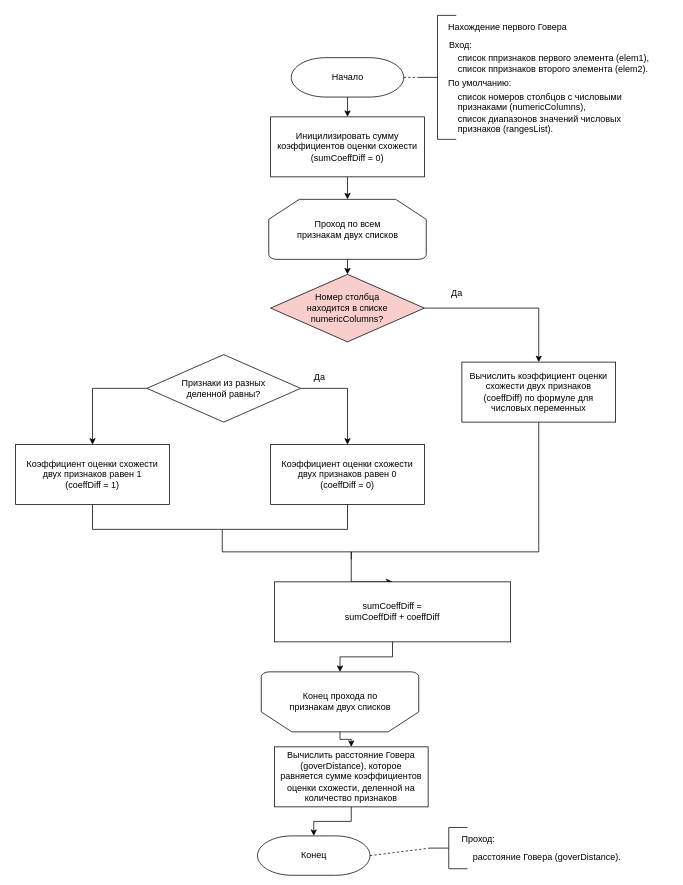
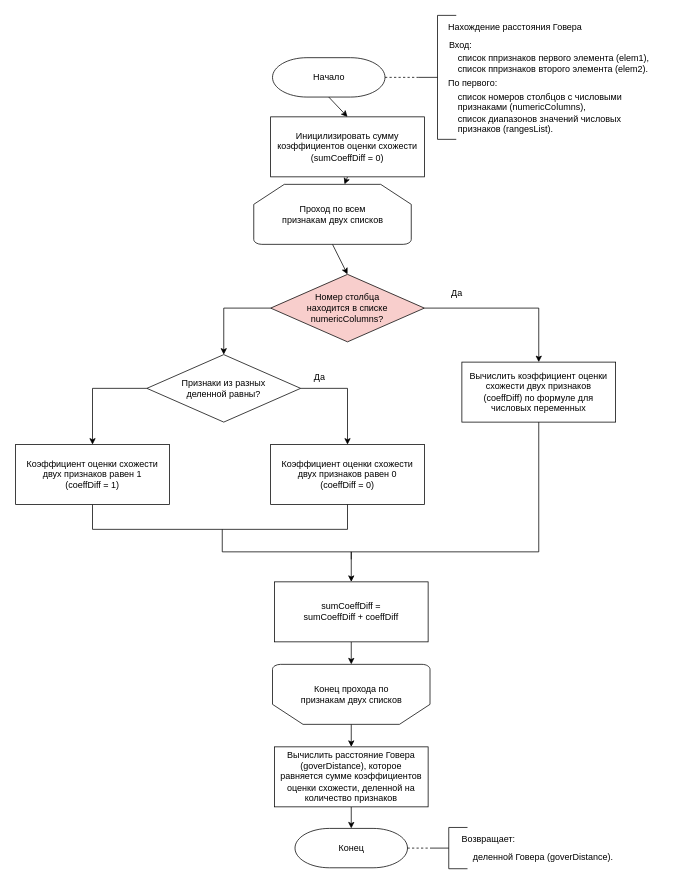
  <mxCell id="0" />
  <mxCell id="1" parent="0" />
  <mxCell id="2" style="edgeStyle=none;html=1;entryX=0;entryY=0.5;entryDx=0;entryDy=0;entryPerimeter=0;fontSize=12;endArrow=none;endFill=0;dashed=1;exitX=1;exitY=0.5;exitDx=0;exitDy=0;exitPerimeter=0;" parent="1" source="4" target="5" edge="1"><mxGeometry relative="1" as="geometry"><mxPoint x="567.5" y="78.31" as="sourcePoint" /></mxGeometry></mxCell>
  <mxCell id="3" style="edgeStyle=none;html=1;exitX=0.5;exitY=1;exitDx=0;exitDy=0;exitPerimeter=0;entryX=0.5;entryY=0;entryDx=0;entryDy=0;" parent="1" source="4" target="10" edge="1"><mxGeometry relative="1" as="geometry" /></mxCell>
- <mxCell id="4" value="Начало" style="strokeWidth=1;html=1;shape=mxgraph.flowchart.terminator;whiteSpace=wrap;strokeColor=default;gradientColor=none;" parent="1" vertex="1"><mxGeometry x="387.5" y="76.41" width="150" height="52.5" as="geometry" /></mxCell>
+ <mxCell id="4" value="Начало" style="strokeWidth=1;html=1;shape=mxgraph.flowchart.terminator;whiteSpace=wrap;strokeColor=default;gradientColor=none;" parent="1" vertex="1"><mxGeometry x="362.5" y="76.41" width="150" height="52.5" as="geometry" /></mxCell>
  <mxCell id="5" value="" style="strokeWidth=1;html=1;shape=mxgraph.flowchart.annotation_2;align=left;labelPosition=right;pointerEvents=1;strokeColor=default;fontSize=13;gradientColor=none;" parent="1" vertex="1"><mxGeometry x="557.5" y="20" width="50" height="165.31" as="geometry" /></mxCell>
- <mxCell id="6" value="&lt;span style=&quot;font-size: 12px;&quot;&gt;Нахождение первого Говера&lt;/span&gt;" style="text;html=1;align=left;verticalAlign=middle;resizable=0;points=[];autosize=1;strokeColor=none;fillColor=none;fontSize=13;strokeWidth=1;" parent="1" vertex="1"><mxGeometry x="595" y="20.01" width="210" height="30" as="geometry" /></mxCell>
+ <mxCell id="6" value="&lt;span style=&quot;font-size: 12px;&quot;&gt;Нахождение расстояния Говера&lt;/span&gt;" style="text;html=1;align=left;verticalAlign=middle;resizable=0;points=[];autosize=1;strokeColor=none;fillColor=none;fontSize=13;strokeWidth=1;" parent="1" vertex="1"><mxGeometry x="595" y="20.01" width="210" height="30" as="geometry" /></mxCell>
  <mxCell id="7" value="Вход:" style="text;html=1;align=center;verticalAlign=middle;resizable=0;points=[];autosize=1;strokeColor=none;fillColor=none;fontSize=12;" parent="1" vertex="1"><mxGeometry x="587.5" y="45.32" width="50" height="30" as="geometry" /></mxCell>
  <mxCell id="8" value="список ппризнаков первого элемента (elem1),&lt;br&gt;cписок ппризнаков второго элемента (elem2)." style="text;html=1;align=left;verticalAlign=middle;resizable=0;points=[];autosize=1;strokeColor=none;fillColor=none;fontSize=12;" parent="1" vertex="1"><mxGeometry x="607.5" y="64.07" width="280" height="40" as="geometry" /></mxCell>
  <mxCell id="9" style="edgeStyle=none;html=1;exitX=0.5;exitY=1;exitDx=0;exitDy=0;" parent="1" source="10" target="14" edge="1"><mxGeometry relative="1" as="geometry" /></mxCell>
  <mxCell id="10" value="Иницилизировать сумму коэффициентов оценки схожести&lt;br&gt;(sumCoeffDiff = 0)" style="rounded=0;whiteSpace=wrap;html=1;strokeColor=default;strokeWidth=1;fontSize=12;gradientColor=none;" parent="1" vertex="1"><mxGeometry x="360" y="155.31" width="205" height="80" as="geometry" /></mxCell>
- <mxCell id="11" value="По умолчанию:" style="text;html=1;align=left;verticalAlign=middle;resizable=0;points=[];autosize=1;strokeColor=none;fillColor=none;" parent="1" vertex="1"><mxGeometry x="595" y="95.32" width="110" height="30" as="geometry" /></mxCell>
+ <mxCell id="11" value="По первого:" style="text;html=1;align=left;verticalAlign=middle;resizable=0;points=[];autosize=1;strokeColor=none;fillColor=none;" parent="1" vertex="1"><mxGeometry x="595" y="95.32" width="110" height="30" as="geometry" /></mxCell>
  <mxCell id="12" value="cписок номеров столбцов с числовыми &lt;br&gt;признаками (numericColumns),&lt;br&gt;cписок диапазонов значений числовых &lt;br&gt;признаков (rangesList)." style="text;html=1;align=left;verticalAlign=middle;resizable=0;points=[];autosize=1;strokeColor=none;fillColor=none;" parent="1" vertex="1"><mxGeometry x="607.5" y="115.32" width="250" height="70" as="geometry" /></mxCell>
  <mxCell id="13" style="edgeStyle=none;html=1;exitX=0.5;exitY=1;exitDx=0;exitDy=0;exitPerimeter=0;entryX=0.5;entryY=0;entryDx=0;entryDy=0;" parent="1" source="14" target="17" edge="1"><mxGeometry relative="1" as="geometry" /></mxCell>
- <mxCell id="14" value="Проход по всем &lt;br&gt;признакам двух списков" style="strokeWidth=1;html=1;shape=mxgraph.flowchart.loop_limit;whiteSpace=wrap;" parent="1" vertex="1"><mxGeometry x="357.5" y="265.31" width="210" height="80" as="geometry" /></mxCell>
+ <mxCell id="14" value="Проход по всем &lt;br&gt;признакам двух списков" style="strokeWidth=1;html=1;shape=mxgraph.flowchart.loop_limit;whiteSpace=wrap;" parent="1" vertex="1"><mxGeometry x="337.5" y="245.31" width="210" height="80" as="geometry" /></mxCell>
+ <mxCell id="15" style="edgeStyle=orthogonalEdgeStyle;html=1;exitX=0;exitY=0.5;exitDx=0;exitDy=0;entryX=0.5;entryY=0;entryDx=0;entryDy=0;rounded=0;" parent="1" source="17" target="22" edge="1"><mxGeometry relative="1" as="geometry" /></mxCell>
  <mxCell id="16" style="edgeStyle=orthogonalEdgeStyle;rounded=0;html=1;exitX=1;exitY=0.5;exitDx=0;exitDy=0;entryX=0.5;entryY=0;entryDx=0;entryDy=0;" parent="1" source="17" target="19" edge="1"><mxGeometry relative="1" as="geometry" /></mxCell>
  <mxCell id="17" value="Номер столбца&lt;br&gt;&lt;span style=&quot;text-align: left;&quot;&gt;находится в списке&lt;br&gt;&lt;/span&gt;&lt;span style=&quot;text-align: left;&quot;&gt;numericColumns&lt;/span&gt;&lt;span style=&quot;text-align: left;&quot;&gt;?&lt;/span&gt;" style="rhombus;whiteSpace=wrap;html=1;fillColor=#f8cecc;" parent="1" vertex="1"><mxGeometry x="360" y="365.31" width="205" height="90" as="geometry" /></mxCell>
  <mxCell id="18" style="edgeStyle=orthogonalEdgeStyle;rounded=0;html=1;exitX=0.5;exitY=1;exitDx=0;exitDy=0;entryX=0.5;entryY=0;entryDx=0;entryDy=0;" parent="1" source="19" target="28" edge="1"><mxGeometry relative="1" as="geometry"><Array as="points"><mxPoint x="717.5" y="735.31" /><mxPoint x="467.5" y="735.31" /></Array></mxGeometry></mxCell>
  <mxCell id="19" value="Вычислить коэффициент оценки схожести двух признаков &lt;br&gt;(сoeffDiff) по формуле для&lt;br&gt;числовых переменных" style="rounded=0;whiteSpace=wrap;html=1;strokeColor=default;strokeWidth=1;fontSize=12;gradientColor=none;" parent="1" vertex="1"><mxGeometry x="615" y="482.31" width="205" height="80" as="geometry" /></mxCell>
  <mxCell id="20" style="edgeStyle=orthogonalEdgeStyle;rounded=0;html=1;exitX=0;exitY=0.5;exitDx=0;exitDy=0;" parent="1" source="22" target="26" edge="1"><mxGeometry relative="1" as="geometry" /></mxCell>
  <mxCell id="21" style="edgeStyle=orthogonalEdgeStyle;rounded=0;html=1;exitX=1;exitY=0.5;exitDx=0;exitDy=0;" parent="1" source="22" target="24" edge="1"><mxGeometry relative="1" as="geometry" /></mxCell>
  <mxCell id="22" value="Признаки из разных&lt;br&gt;деленной равны?" style="rhombus;whiteSpace=wrap;html=1;" parent="1" vertex="1"><mxGeometry x="195" y="472.31" width="205" height="90" as="geometry" /></mxCell>
  <mxCell id="23" style="edgeStyle=orthogonalEdgeStyle;rounded=0;html=1;endArrow=none;endFill=0;" parent="1" edge="1"><mxGeometry relative="1" as="geometry"><mxPoint x="467.5" y="745.31" as="targetPoint" /><mxPoint x="295.5" y="705.31" as="sourcePoint" /><Array as="points"><mxPoint x="295.5" y="735.31" /><mxPoint x="467.5" y="735.31" /></Array></mxGeometry></mxCell>
  <mxCell id="24" value="Коэффициент оценки схожести двух признаков равен 0&lt;br&gt;(сoeffDiff = 0)" style="rounded=0;whiteSpace=wrap;html=1;strokeColor=default;strokeWidth=1;fontSize=12;gradientColor=none;" parent="1" vertex="1"><mxGeometry x="360" y="592.31" width="205" height="80" as="geometry" /></mxCell>
  <mxCell id="25" style="edgeStyle=orthogonalEdgeStyle;rounded=0;html=1;exitX=0.5;exitY=1;exitDx=0;exitDy=0;entryX=0.5;entryY=1;entryDx=0;entryDy=0;endArrow=none;endFill=0;" parent="1" source="26" target="24" edge="1"><mxGeometry relative="1" as="geometry"><Array as="points"><mxPoint x="122.5" y="705.31" /><mxPoint x="462.5" y="705.31" /></Array></mxGeometry></mxCell>
  <mxCell id="26" value="Коэффициент оценки схожести двух признаков равен 1&lt;br&gt;(сoeffDiff = 1)" style="rounded=0;whiteSpace=wrap;html=1;strokeColor=default;strokeWidth=1;fontSize=12;gradientColor=none;" parent="1" vertex="1"><mxGeometry x="20" y="592.31" width="205" height="80" as="geometry" /></mxCell>
  <mxCell id="27" style="edgeStyle=orthogonalEdgeStyle;rounded=0;html=1;exitX=0.5;exitY=1;exitDx=0;exitDy=0;entryX=0.5;entryY=1;entryDx=0;entryDy=0;entryPerimeter=0;endArrow=classic;endFill=1;" parent="1" source="28" target="32" edge="1"><mxGeometry relative="1" as="geometry" /></mxCell>
- <mxCell id="28" value="sumCoeffDiff = &lt;br&gt;sumCoeffDiff + сoeffDiff" style="rounded=0;whiteSpace=wrap;html=1;strokeColor=default;strokeWidth=1;fontSize=12;gradientColor=none;" parent="1" vertex="1"><mxGeometry x="365" y="775.31" width="315" height="80" as="geometry" /></mxCell>
+ <mxCell id="28" value="sumCoeffDiff = &lt;br&gt;sumCoeffDiff + сoeffDiff" style="rounded=0;whiteSpace=wrap;html=1;strokeColor=default;strokeWidth=1;fontSize=12;gradientColor=none;" parent="1" vertex="1"><mxGeometry x="365" y="775.31" width="205" height="80" as="geometry" /></mxCell>
  <mxCell id="29" style="edgeStyle=orthogonalEdgeStyle;rounded=0;html=1;exitX=0.5;exitY=1;exitDx=0;exitDy=0;entryX=0.5;entryY=0;entryDx=0;entryDy=0;entryPerimeter=0;endArrow=classic;endFill=1;" parent="1" source="30" target="33" edge="1"><mxGeometry relative="1" as="geometry" /></mxCell>
  <mxCell id="30" value="Вычислить расстояние Говера&lt;br&gt;(goverDistance), которое &lt;br&gt;равняется сумме коэффициентов оценки схожести, деленной на количество&amp;nbsp;признаков" style="rounded=0;whiteSpace=wrap;html=1;strokeColor=default;strokeWidth=1;fontSize=12;gradientColor=none;" parent="1" vertex="1"><mxGeometry x="365" y="995.31" width="205" height="80" as="geometry" /></mxCell>
  <mxCell id="31" style="edgeStyle=orthogonalEdgeStyle;rounded=0;html=1;exitX=0.5;exitY=0;exitDx=0;exitDy=0;exitPerimeter=0;endArrow=classic;endFill=1;" parent="1" source="32" target="30" edge="1"><mxGeometry relative="1" as="geometry" /></mxCell>
- <mxCell id="32" value="Конец прохода по&lt;br&gt;признакам двух списков" style="strokeWidth=1;html=1;shape=mxgraph.flowchart.loop_limit;whiteSpace=wrap;direction=west;" parent="1" vertex="1"><mxGeometry x="347.5" y="895.31" width="210" height="80" as="geometry" /></mxCell>
- <mxCell id="33" value="Конец" style="strokeWidth=1;html=1;shape=mxgraph.flowchart.terminator;whiteSpace=wrap;strokeColor=default;gradientColor=none;" parent="1" vertex="1"><mxGeometry x="342.5" y="1114.05" width="150" height="52.5" as="geometry" /></mxCell>
+ <mxCell id="32" value="Конец прохода по&lt;br&gt;признакам двух списков" style="strokeWidth=1;html=1;shape=mxgraph.flowchart.loop_limit;whiteSpace=wrap;direction=west;" parent="1" vertex="1"><mxGeometry x="362.5" y="885.31" width="210" height="80" as="geometry" /></mxCell>
+ <mxCell id="33" value="Конец" style="strokeWidth=1;html=1;shape=mxgraph.flowchart.terminator;whiteSpace=wrap;strokeColor=default;gradientColor=none;" parent="1" vertex="1"><mxGeometry x="392.5" y="1104.05" width="150" height="52.5" as="geometry" /></mxCell>
  <mxCell id="34" style="edgeStyle=none;html=1;entryX=0;entryY=0.5;entryDx=0;entryDy=0;entryPerimeter=0;fontSize=12;endArrow=none;endFill=0;dashed=1;exitX=1;exitY=0.5;exitDx=0;exitDy=0;exitPerimeter=0;" parent="1" source="33" target="35" edge="1"><mxGeometry relative="1" as="geometry"><mxPoint x="557.5" y="1128.42" as="sourcePoint" /></mxGeometry></mxCell>
  <mxCell id="35" value="" style="strokeWidth=1;html=1;shape=mxgraph.flowchart.annotation_2;align=left;labelPosition=right;pointerEvents=1;strokeColor=default;fontSize=13;gradientColor=none;" parent="1" vertex="1"><mxGeometry x="572.5" y="1102.79" width="50" height="55.01" as="geometry" /></mxCell>
- <mxCell id="36" value="Проход:" style="text;html=1;align=left;verticalAlign=middle;resizable=0;points=[];autosize=1;strokeColor=none;fillColor=none;fontSize=12;" parent="1" vertex="1"><mxGeometry x="612.5" y="1102.79" width="100" height="30" as="geometry" /></mxCell>
- <mxCell id="37" value="&lt;span style=&quot;text-align: center;&quot;&gt;расстояние Говера&amp;nbsp;&lt;/span&gt;&lt;span style=&quot;text-align: center;&quot;&gt;(goverDistance).&lt;/span&gt;" style="text;html=1;align=left;verticalAlign=middle;resizable=0;points=[];autosize=1;strokeColor=none;fillColor=none;fontSize=12;" parent="1" vertex="1"><mxGeometry x="627.5" y="1126.55" width="220" height="30" as="geometry" /></mxCell>
+ <mxCell id="36" value="Возвращает:" style="text;html=1;align=left;verticalAlign=middle;resizable=0;points=[];autosize=1;strokeColor=none;fillColor=none;fontSize=12;" parent="1" vertex="1"><mxGeometry x="612.5" y="1102.79" width="100" height="30" as="geometry" /></mxCell>
+ <mxCell id="37" value="&lt;span style=&quot;text-align: center;&quot;&gt;деленной Говера&amp;nbsp;&lt;/span&gt;&lt;span style=&quot;text-align: center;&quot;&gt;(goverDistance).&lt;/span&gt;" style="text;html=1;align=left;verticalAlign=middle;resizable=0;points=[];autosize=1;strokeColor=none;fillColor=none;fontSize=12;" parent="1" vertex="1"><mxGeometry x="627.5" y="1126.55" width="220" height="30" as="geometry" /></mxCell>
  <mxCell id="38" value="Да" style="text;html=1;align=center;verticalAlign=middle;resizable=0;points=[];autosize=1;strokeColor=none;fillColor=none;" parent="1" vertex="1"><mxGeometry x="587.5" y="375.31" width="40" height="30" as="geometry" /></mxCell>
  <mxCell id="39" value="Да" style="text;html=1;align=center;verticalAlign=middle;resizable=0;points=[];autosize=1;strokeColor=none;fillColor=none;" parent="1" vertex="1"><mxGeometry x="405" y="487.31" width="40" height="30" as="geometry" /></mxCell>
